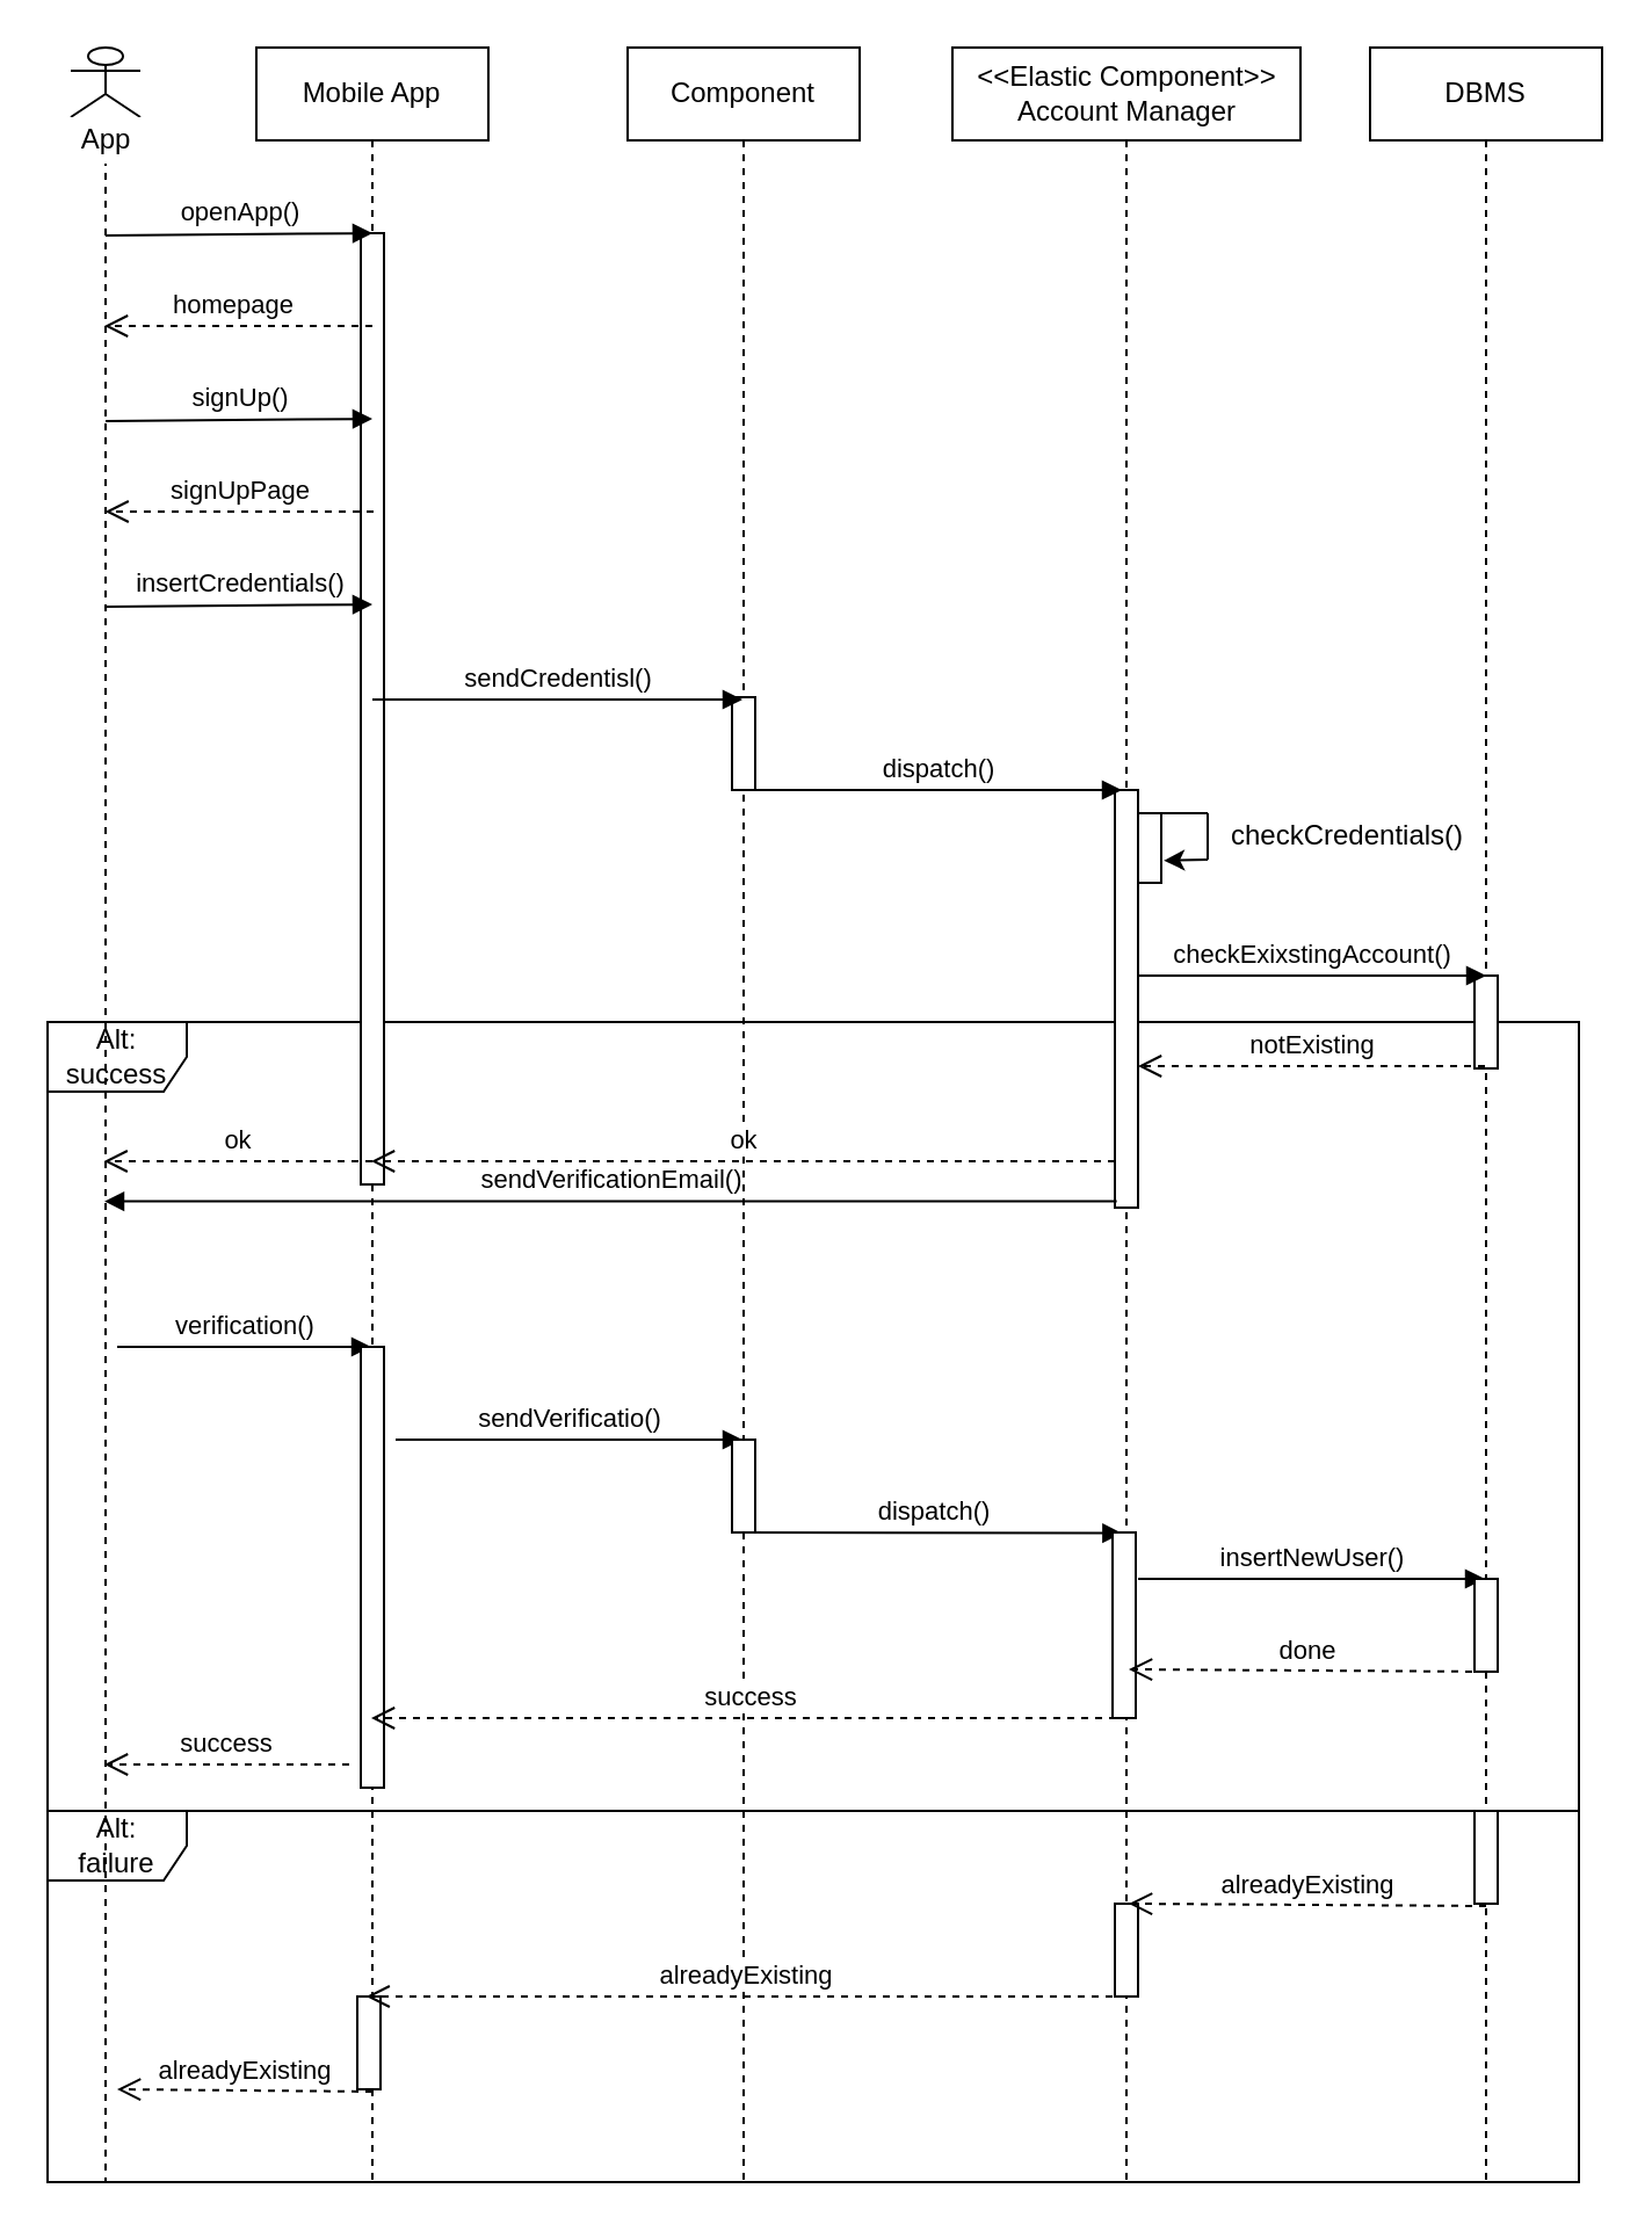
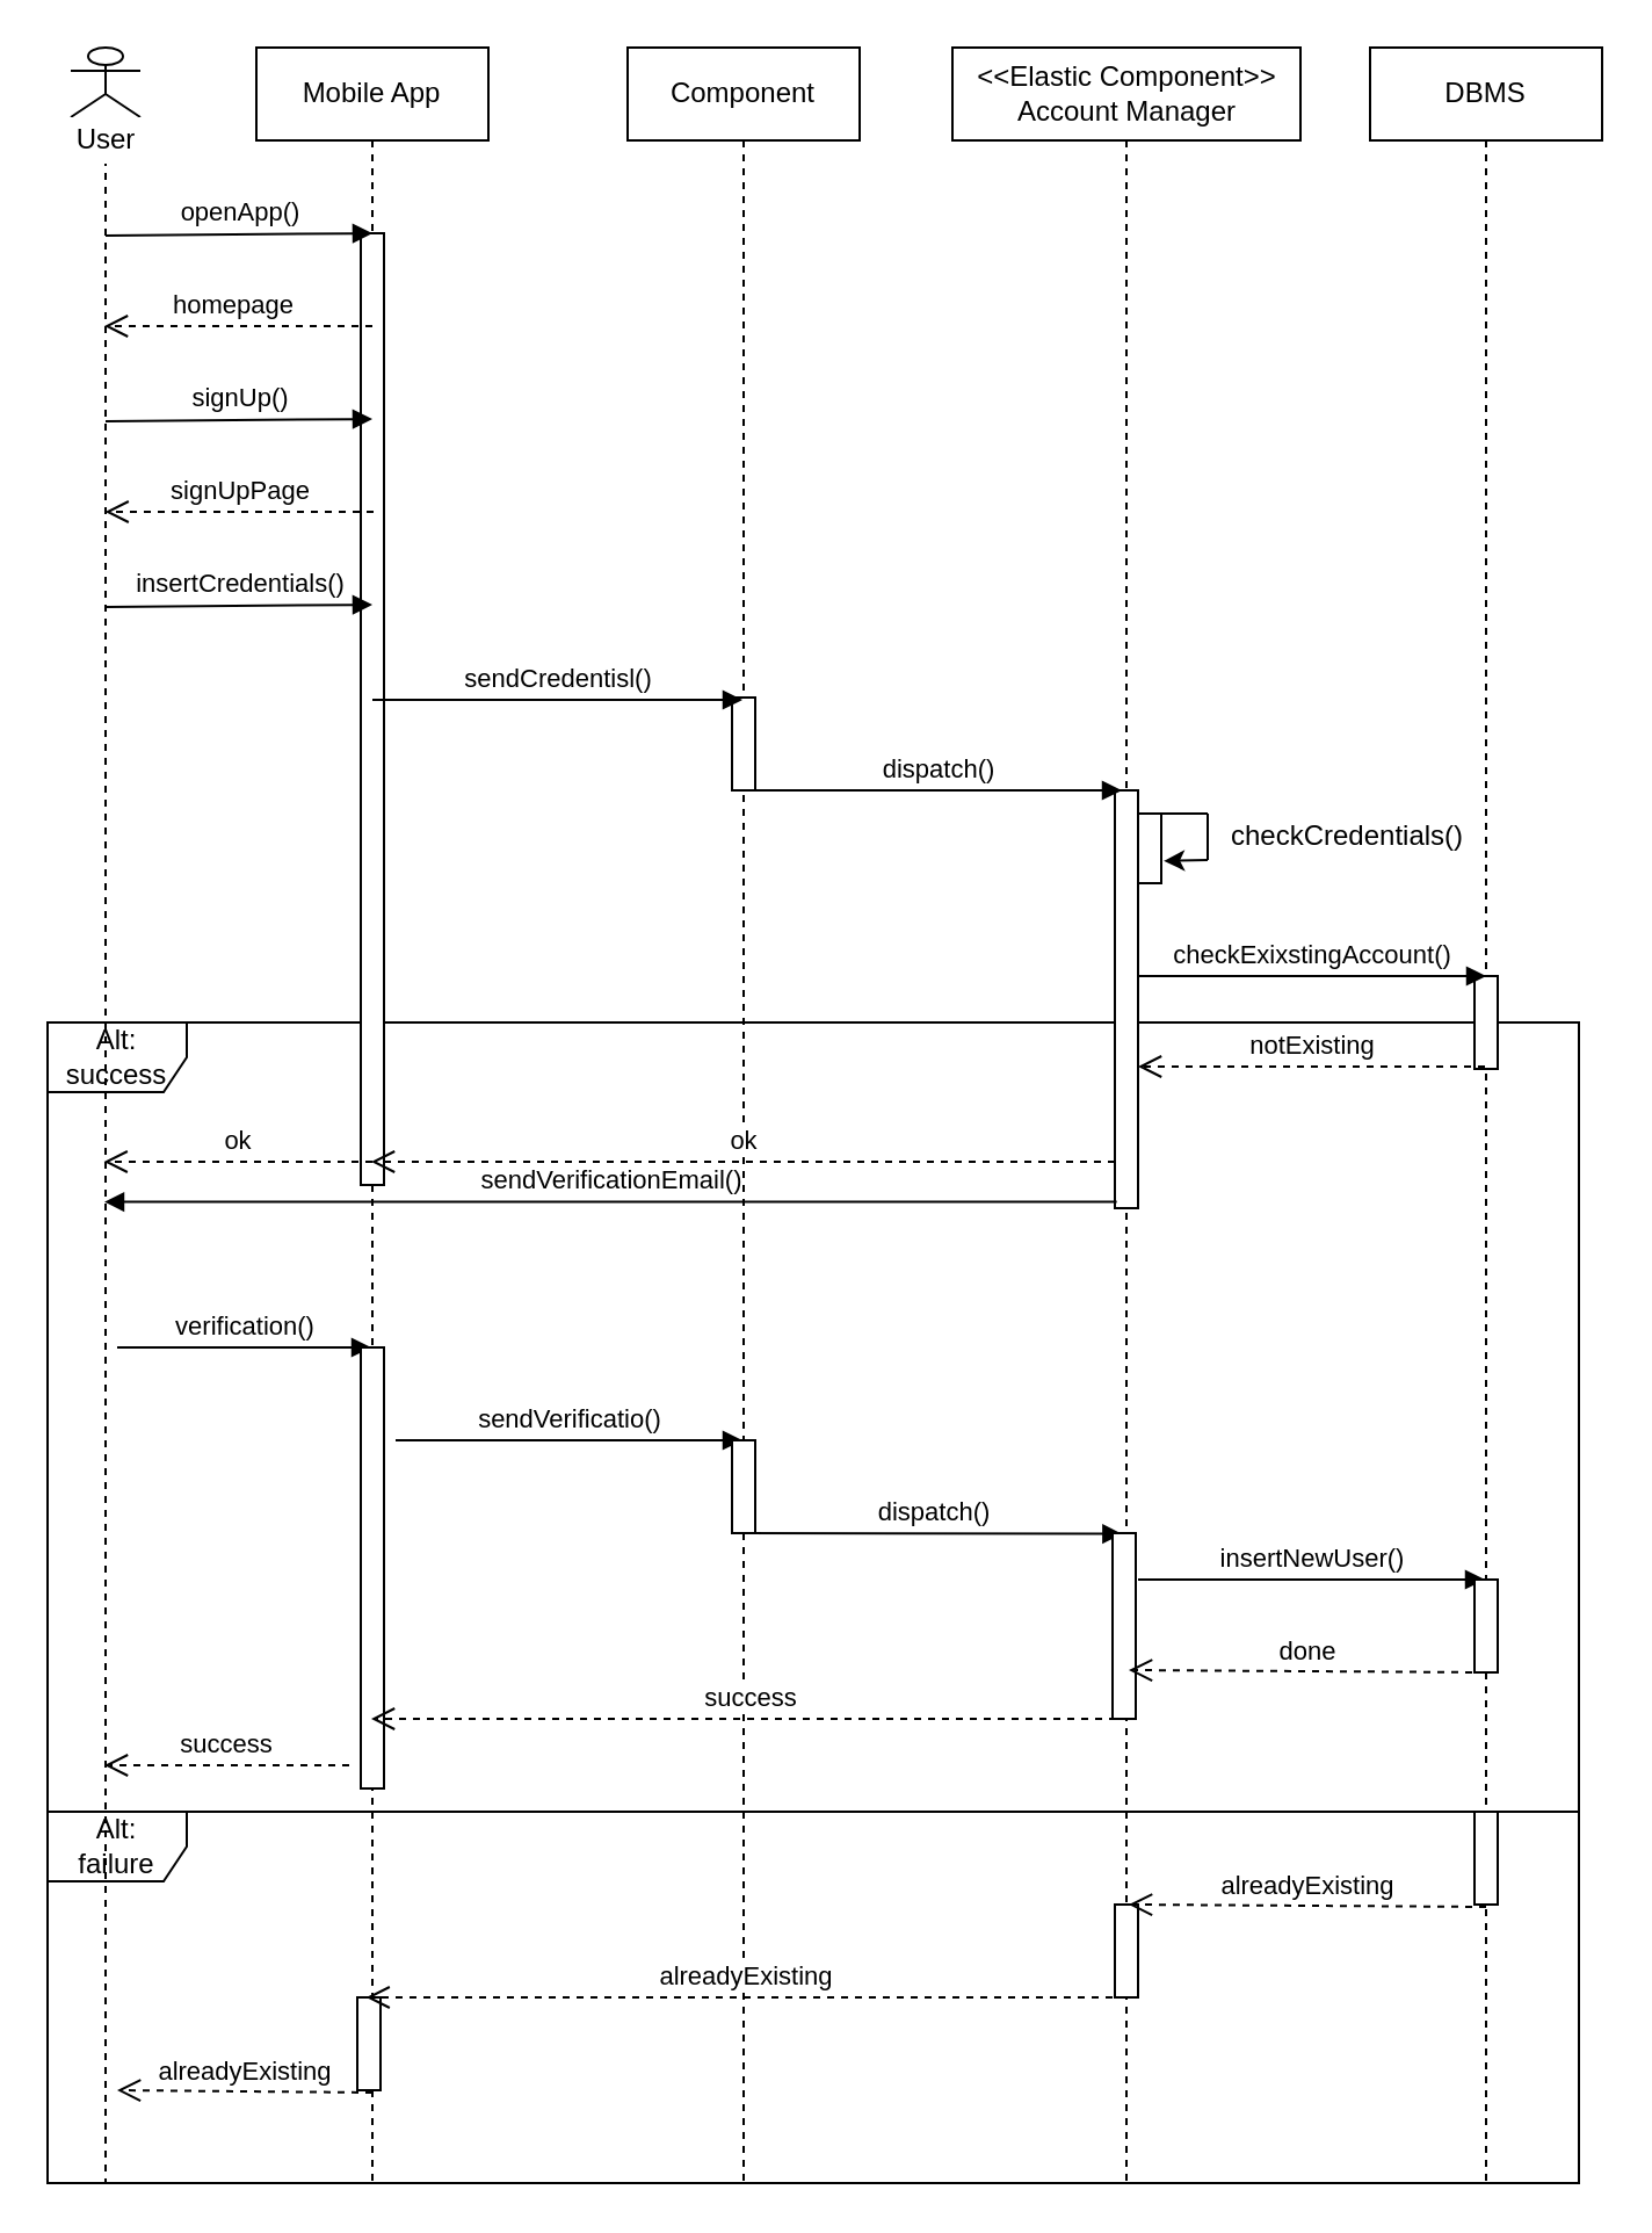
  <mxCell id="0" />
  <mxCell id="1" parent="0" />
  <mxCell id="2" value="Alt:&lt;br&gt;success" style="shape=umlFrame;whiteSpace=wrap;html=1;fillColor=#FFFFFF;" vertex="1" parent="1"><mxGeometry x="20" y="440" width="660" height="340" as="geometry" /></mxCell>
  <mxCell id="3" value="Alt:&lt;br&gt;failure" style="shape=umlFrame;whiteSpace=wrap;html=1;fillColor=#FFFFFF;" vertex="1" parent="1"><mxGeometry x="20" y="780" width="660" height="160" as="geometry" /></mxCell>
  <mxCell id="4" value="" style="shape=umlLifeline;participant=umlActor;perimeter=lifelinePerimeter;whiteSpace=wrap;html=1;container=1;collapsible=0;recursiveResize=0;verticalAlign=top;spacingTop=36;labelBackgroundColor=#ffffff;outlineConnect=0;size=30;" vertex="1" parent="1"><mxGeometry x="30" y="20" width="30" height="920" as="geometry" /></mxCell>
- <mxCell id="5" value="App" style="text;html=1;align=center;verticalAlign=middle;resizable=0;points=[];;autosize=1;fillColor=#FFFFFF;" vertex="1" parent="4"><mxGeometry x="-5" y="30" width="40" height="20" as="geometry" /></mxCell>
+ <mxCell id="5" value="User" style="text;html=1;align=center;verticalAlign=middle;resizable=0;points=[];;autosize=1;fillColor=#FFFFFF;" vertex="1" parent="4"><mxGeometry x="-5" y="30" width="40" height="20" as="geometry" /></mxCell>
  <mxCell id="6" value="verification()" style="html=1;verticalAlign=bottom;endArrow=block;" edge="1" parent="4" target="7"><mxGeometry width="80" relative="1" as="geometry"><mxPoint x="20" y="560" as="sourcePoint" /><mxPoint x="100" y="560" as="targetPoint" /></mxGeometry></mxCell>
  <mxCell id="7" value="Mobile App" style="shape=umlLifeline;perimeter=lifelinePerimeter;whiteSpace=wrap;html=1;container=1;collapsible=0;recursiveResize=0;outlineConnect=0;" vertex="1" parent="1"><mxGeometry x="110" y="20" width="100" height="920" as="geometry" /></mxCell>
  <mxCell id="8" value="" style="html=1;points=[];perimeter=orthogonalPerimeter;fillColor=#FFFFFF;" vertex="1" parent="7"><mxGeometry x="45" y="80" width="10" height="410" as="geometry" /></mxCell>
  <mxCell id="9" value="" style="html=1;points=[];perimeter=orthogonalPerimeter;fillColor=#FFFFFF;" vertex="1" parent="7"><mxGeometry x="45" y="560" width="10" height="190" as="geometry" /></mxCell>
  <mxCell id="10" value="sendVerificatio()" style="html=1;verticalAlign=bottom;endArrow=block;" edge="1" parent="7" target="12"><mxGeometry width="80" relative="1" as="geometry"><mxPoint x="60" y="600" as="sourcePoint" /><mxPoint x="140" y="600" as="targetPoint" /></mxGeometry></mxCell>
  <mxCell id="11" value="" style="html=1;points=[];perimeter=orthogonalPerimeter;fillColor=#FFFFFF;" vertex="1" parent="7"><mxGeometry x="43.5" y="840" width="10" height="40" as="geometry" /></mxCell>
  <mxCell id="12" value="Component" style="shape=umlLifeline;perimeter=lifelinePerimeter;whiteSpace=wrap;html=1;container=1;collapsible=0;recursiveResize=0;outlineConnect=0;" vertex="1" parent="1"><mxGeometry x="270" y="20" width="100" height="920" as="geometry" /></mxCell>
  <mxCell id="13" value="" style="html=1;points=[];perimeter=orthogonalPerimeter;fillColor=#FFFFFF;" vertex="1" parent="12"><mxGeometry x="45" y="280" width="10" height="40" as="geometry" /></mxCell>
  <mxCell id="14" value="" style="html=1;points=[];perimeter=orthogonalPerimeter;fillColor=#FFFFFF;" vertex="1" parent="12"><mxGeometry x="45" y="600" width="10" height="40" as="geometry" /></mxCell>
  <mxCell id="15" value="dispatch()" style="html=1;verticalAlign=bottom;endArrow=block;entryX=0.418;entryY=0.004;entryDx=0;entryDy=0;entryPerimeter=0;" edge="1" parent="12" target="22"><mxGeometry width="80" relative="1" as="geometry"><mxPoint x="50" y="640" as="sourcePoint" /><mxPoint x="130" y="640" as="targetPoint" /></mxGeometry></mxCell>
  <mxCell id="16" value="&amp;lt;&amp;lt;Elastic Component&amp;gt;&amp;gt;&lt;br&gt;Account Manager" style="html=1;points=[];perimeter=orthogonalPerimeter;shape=umlLifeline;participant=label;fontFamily=Helvetica;fontSize=12;fontColor=#000000;align=center;strokeColor=#000000;fillColor=#ffffff;recursiveResize=0;container=1;collapsible=0;" vertex="1" parent="1"><mxGeometry x="410" y="20" width="150" height="920" as="geometry" /></mxCell>
  <mxCell id="17" value="" style="html=1;points=[];perimeter=orthogonalPerimeter;fillColor=#FFFFFF;" vertex="1" parent="16"><mxGeometry x="70" y="320" width="10" height="180" as="geometry" /></mxCell>
  <mxCell id="18" value="" style="html=1;points=[];perimeter=orthogonalPerimeter;fillColor=#FFFFFF;" vertex="1" parent="16"><mxGeometry x="80" y="330" width="10" height="30" as="geometry" /></mxCell>
  <mxCell id="19" value="" style="endArrow=none;html=1;" edge="1" parent="16"><mxGeometry width="50" height="50" relative="1" as="geometry"><mxPoint x="80" y="330" as="sourcePoint" /><mxPoint x="110" y="330" as="targetPoint" /></mxGeometry></mxCell>
  <mxCell id="20" value="" style="endArrow=none;html=1;" edge="1" parent="16"><mxGeometry width="50" height="50" relative="1" as="geometry"><mxPoint x="110" y="350" as="sourcePoint" /><mxPoint x="110" y="330" as="targetPoint" /></mxGeometry></mxCell>
  <mxCell id="21" value="" style="endArrow=classic;html=1;entryX=1.106;entryY=0.68;entryDx=0;entryDy=0;entryPerimeter=0;" edge="1" parent="16" target="18"><mxGeometry width="50" height="50" relative="1" as="geometry"><mxPoint x="110" y="350" as="sourcePoint" /><mxPoint x="170" y="170" as="targetPoint" /></mxGeometry></mxCell>
  <mxCell id="22" value="" style="html=1;points=[];perimeter=orthogonalPerimeter;fillColor=#FFFFFF;" vertex="1" parent="16"><mxGeometry x="69" y="640" width="10" height="80" as="geometry" /></mxCell>
  <mxCell id="23" value="insertNewUser()" style="html=1;verticalAlign=bottom;endArrow=block;" edge="1" parent="16" target="25"><mxGeometry width="80" relative="1" as="geometry"><mxPoint x="80" y="660" as="sourcePoint" /><mxPoint x="160" y="660" as="targetPoint" /></mxGeometry></mxCell>
  <mxCell id="24" value="" style="html=1;points=[];perimeter=orthogonalPerimeter;fillColor=#FFFFFF;" vertex="1" parent="16"><mxGeometry x="70" y="800" width="10" height="40" as="geometry" /></mxCell>
  <mxCell id="25" value="DBMS" style="shape=umlLifeline;perimeter=lifelinePerimeter;whiteSpace=wrap;html=1;container=1;collapsible=0;recursiveResize=0;outlineConnect=0;" vertex="1" parent="1"><mxGeometry x="590" y="20" width="100" height="920" as="geometry" /></mxCell>
  <mxCell id="26" value="" style="html=1;points=[];perimeter=orthogonalPerimeter;fillColor=#FFFFFF;" vertex="1" parent="25"><mxGeometry x="45" y="400" width="10" height="40" as="geometry" /></mxCell>
  <mxCell id="27" value="" style="html=1;points=[];perimeter=orthogonalPerimeter;fillColor=#FFFFFF;" vertex="1" parent="25"><mxGeometry x="45" y="660" width="10" height="40" as="geometry" /></mxCell>
  <mxCell id="28" value="" style="html=1;points=[];perimeter=orthogonalPerimeter;fillColor=#FFFFFF;" vertex="1" parent="25"><mxGeometry x="45" y="760" width="10" height="40" as="geometry" /></mxCell>
  <mxCell id="29" value="homepage" style="html=1;verticalAlign=bottom;endArrow=open;dashed=1;endSize=8;" edge="1" parent="1" target="4"><mxGeometry x="0.037" relative="1" as="geometry"><mxPoint x="160" y="140" as="sourcePoint" /><mxPoint x="80" y="140" as="targetPoint" /><mxPoint as="offset" /></mxGeometry></mxCell>
  <mxCell id="30" value="openApp()" style="html=1;verticalAlign=bottom;endArrow=block;entryX=0.5;entryY=0;entryDx=0;entryDy=0;entryPerimeter=0;" edge="1" parent="1" target="8"><mxGeometry width="80" relative="1" as="geometry"><mxPoint x="45" y="101" as="sourcePoint" /><mxPoint x="145" y="100" as="targetPoint" /></mxGeometry></mxCell>
  <mxCell id="31" value="signUp()" style="html=1;verticalAlign=bottom;endArrow=block;entryX=0.5;entryY=0;entryDx=0;entryDy=0;entryPerimeter=0;" edge="1" parent="1"><mxGeometry width="80" relative="1" as="geometry"><mxPoint x="45" y="181" as="sourcePoint" /><mxPoint x="160" y="180" as="targetPoint" /></mxGeometry></mxCell>
  <mxCell id="32" value="signUpPage" style="html=1;verticalAlign=bottom;endArrow=open;dashed=1;endSize=8;" edge="1" parent="1"><mxGeometry relative="1" as="geometry"><mxPoint x="160.5" y="220" as="sourcePoint" /><mxPoint x="44.824" y="220" as="targetPoint" /></mxGeometry></mxCell>
  <mxCell id="33" value="insertCredentials()" style="html=1;verticalAlign=bottom;endArrow=block;entryX=0.5;entryY=0;entryDx=0;entryDy=0;entryPerimeter=0;" edge="1" parent="1"><mxGeometry width="80" relative="1" as="geometry"><mxPoint x="45" y="261" as="sourcePoint" /><mxPoint x="160" y="260" as="targetPoint" /></mxGeometry></mxCell>
  <mxCell id="34" value="sendCredentisl()" style="html=1;verticalAlign=bottom;endArrow=block;" edge="1" parent="1" target="12"><mxGeometry width="80" relative="1" as="geometry"><mxPoint x="160" y="301" as="sourcePoint" /><mxPoint x="275" y="300" as="targetPoint" /></mxGeometry></mxCell>
  <mxCell id="35" value="dispatch()" style="html=1;verticalAlign=bottom;endArrow=block;" edge="1" parent="1"><mxGeometry width="80" relative="1" as="geometry"><mxPoint x="323.5" y="340" as="sourcePoint" /><mxPoint x="483" y="340" as="targetPoint" /></mxGeometry></mxCell>
  <mxCell id="36" value="checkExixstingAccount()" style="html=1;verticalAlign=bottom;endArrow=block;fontStyle=0" edge="1" parent="1"><mxGeometry width="80" relative="1" as="geometry"><mxPoint x="490" y="420" as="sourcePoint" /><mxPoint x="640" y="420" as="targetPoint" /></mxGeometry></mxCell>
  <mxCell id="37" value="notExisting" style="html=1;verticalAlign=bottom;endArrow=open;dashed=1;endSize=8;" edge="1" parent="1" source="25"><mxGeometry relative="1" as="geometry"><mxPoint x="630" y="460" as="sourcePoint" /><mxPoint x="490" y="459" as="targetPoint" /><Array as="points"><mxPoint x="570" y="459" /></Array></mxGeometry></mxCell>
  <mxCell id="38" value="ok" style="html=1;verticalAlign=bottom;endArrow=open;dashed=1;endSize=8;" edge="1" parent="1" target="7"><mxGeometry relative="1" as="geometry"><mxPoint x="480" y="500" as="sourcePoint" /><mxPoint x="400" y="500" as="targetPoint" /></mxGeometry></mxCell>
  <mxCell id="39" value="ok" style="html=1;verticalAlign=bottom;endArrow=open;dashed=1;endSize=8;" edge="1" parent="1"><mxGeometry relative="1" as="geometry"><mxPoint x="160" y="500" as="sourcePoint" /><mxPoint x="44.324" y="500" as="targetPoint" /></mxGeometry></mxCell>
  <mxCell id="40" value="sendVerificationEmail()" style="html=1;verticalAlign=bottom;endArrow=block;exitX=0.082;exitY=0.985;exitDx=0;exitDy=0;exitPerimeter=0;" edge="1" parent="1" source="17" target="4"><mxGeometry width="80" relative="1" as="geometry"><mxPoint x="470" y="520" as="sourcePoint" /><mxPoint x="160" y="590" as="targetPoint" /></mxGeometry></mxCell>
  <mxCell id="41" value="checkCredentials()" style="text;html=1;align=center;verticalAlign=middle;resizable=0;points=[];;autosize=1;" vertex="1" parent="1"><mxGeometry x="520" y="350" width="120" height="20" as="geometry" /></mxCell>
  <mxCell id="42" value="done" style="html=1;verticalAlign=bottom;endArrow=open;dashed=1;endSize=8;" edge="1" parent="1"><mxGeometry relative="1" as="geometry"><mxPoint x="640" y="720" as="sourcePoint" /><mxPoint x="486" y="719" as="targetPoint" /></mxGeometry></mxCell>
  <mxCell id="43" value="success" style="html=1;verticalAlign=bottom;endArrow=open;dashed=1;endSize=8;" edge="1" parent="1" target="7"><mxGeometry relative="1" as="geometry"><mxPoint x="486.5" y="740" as="sourcePoint" /><mxPoint x="320" y="741" as="targetPoint" /></mxGeometry></mxCell>
  <mxCell id="44" value="success" style="html=1;verticalAlign=bottom;endArrow=open;dashed=1;endSize=8;" edge="1" parent="1" target="4"><mxGeometry relative="1" as="geometry"><mxPoint x="150" y="760" as="sourcePoint" /><mxPoint x="70" y="760" as="targetPoint" /></mxGeometry></mxCell>
  <mxCell id="45" value="alreadyExisting" style="html=1;verticalAlign=bottom;endArrow=open;dashed=1;endSize=8;" edge="1" parent="1"><mxGeometry relative="1" as="geometry"><mxPoint x="485" y="860" as="sourcePoint" /><mxPoint x="157.333" y="860" as="targetPoint" /></mxGeometry></mxCell>
  <mxCell id="46" value="alreadyExisting" style="html=1;verticalAlign=bottom;endArrow=open;dashed=1;endSize=8;" edge="1" parent="1"><mxGeometry relative="1" as="geometry"><mxPoint x="640" y="821" as="sourcePoint" /><mxPoint x="486" y="820" as="targetPoint" /></mxGeometry></mxCell>
  <mxCell id="47" value="alreadyExisting" style="html=1;verticalAlign=bottom;endArrow=open;dashed=1;endSize=8;" edge="1" parent="1"><mxGeometry relative="1" as="geometry"><mxPoint x="160" y="901" as="sourcePoint" /><mxPoint x="50" y="900" as="targetPoint" /></mxGeometry></mxCell>
